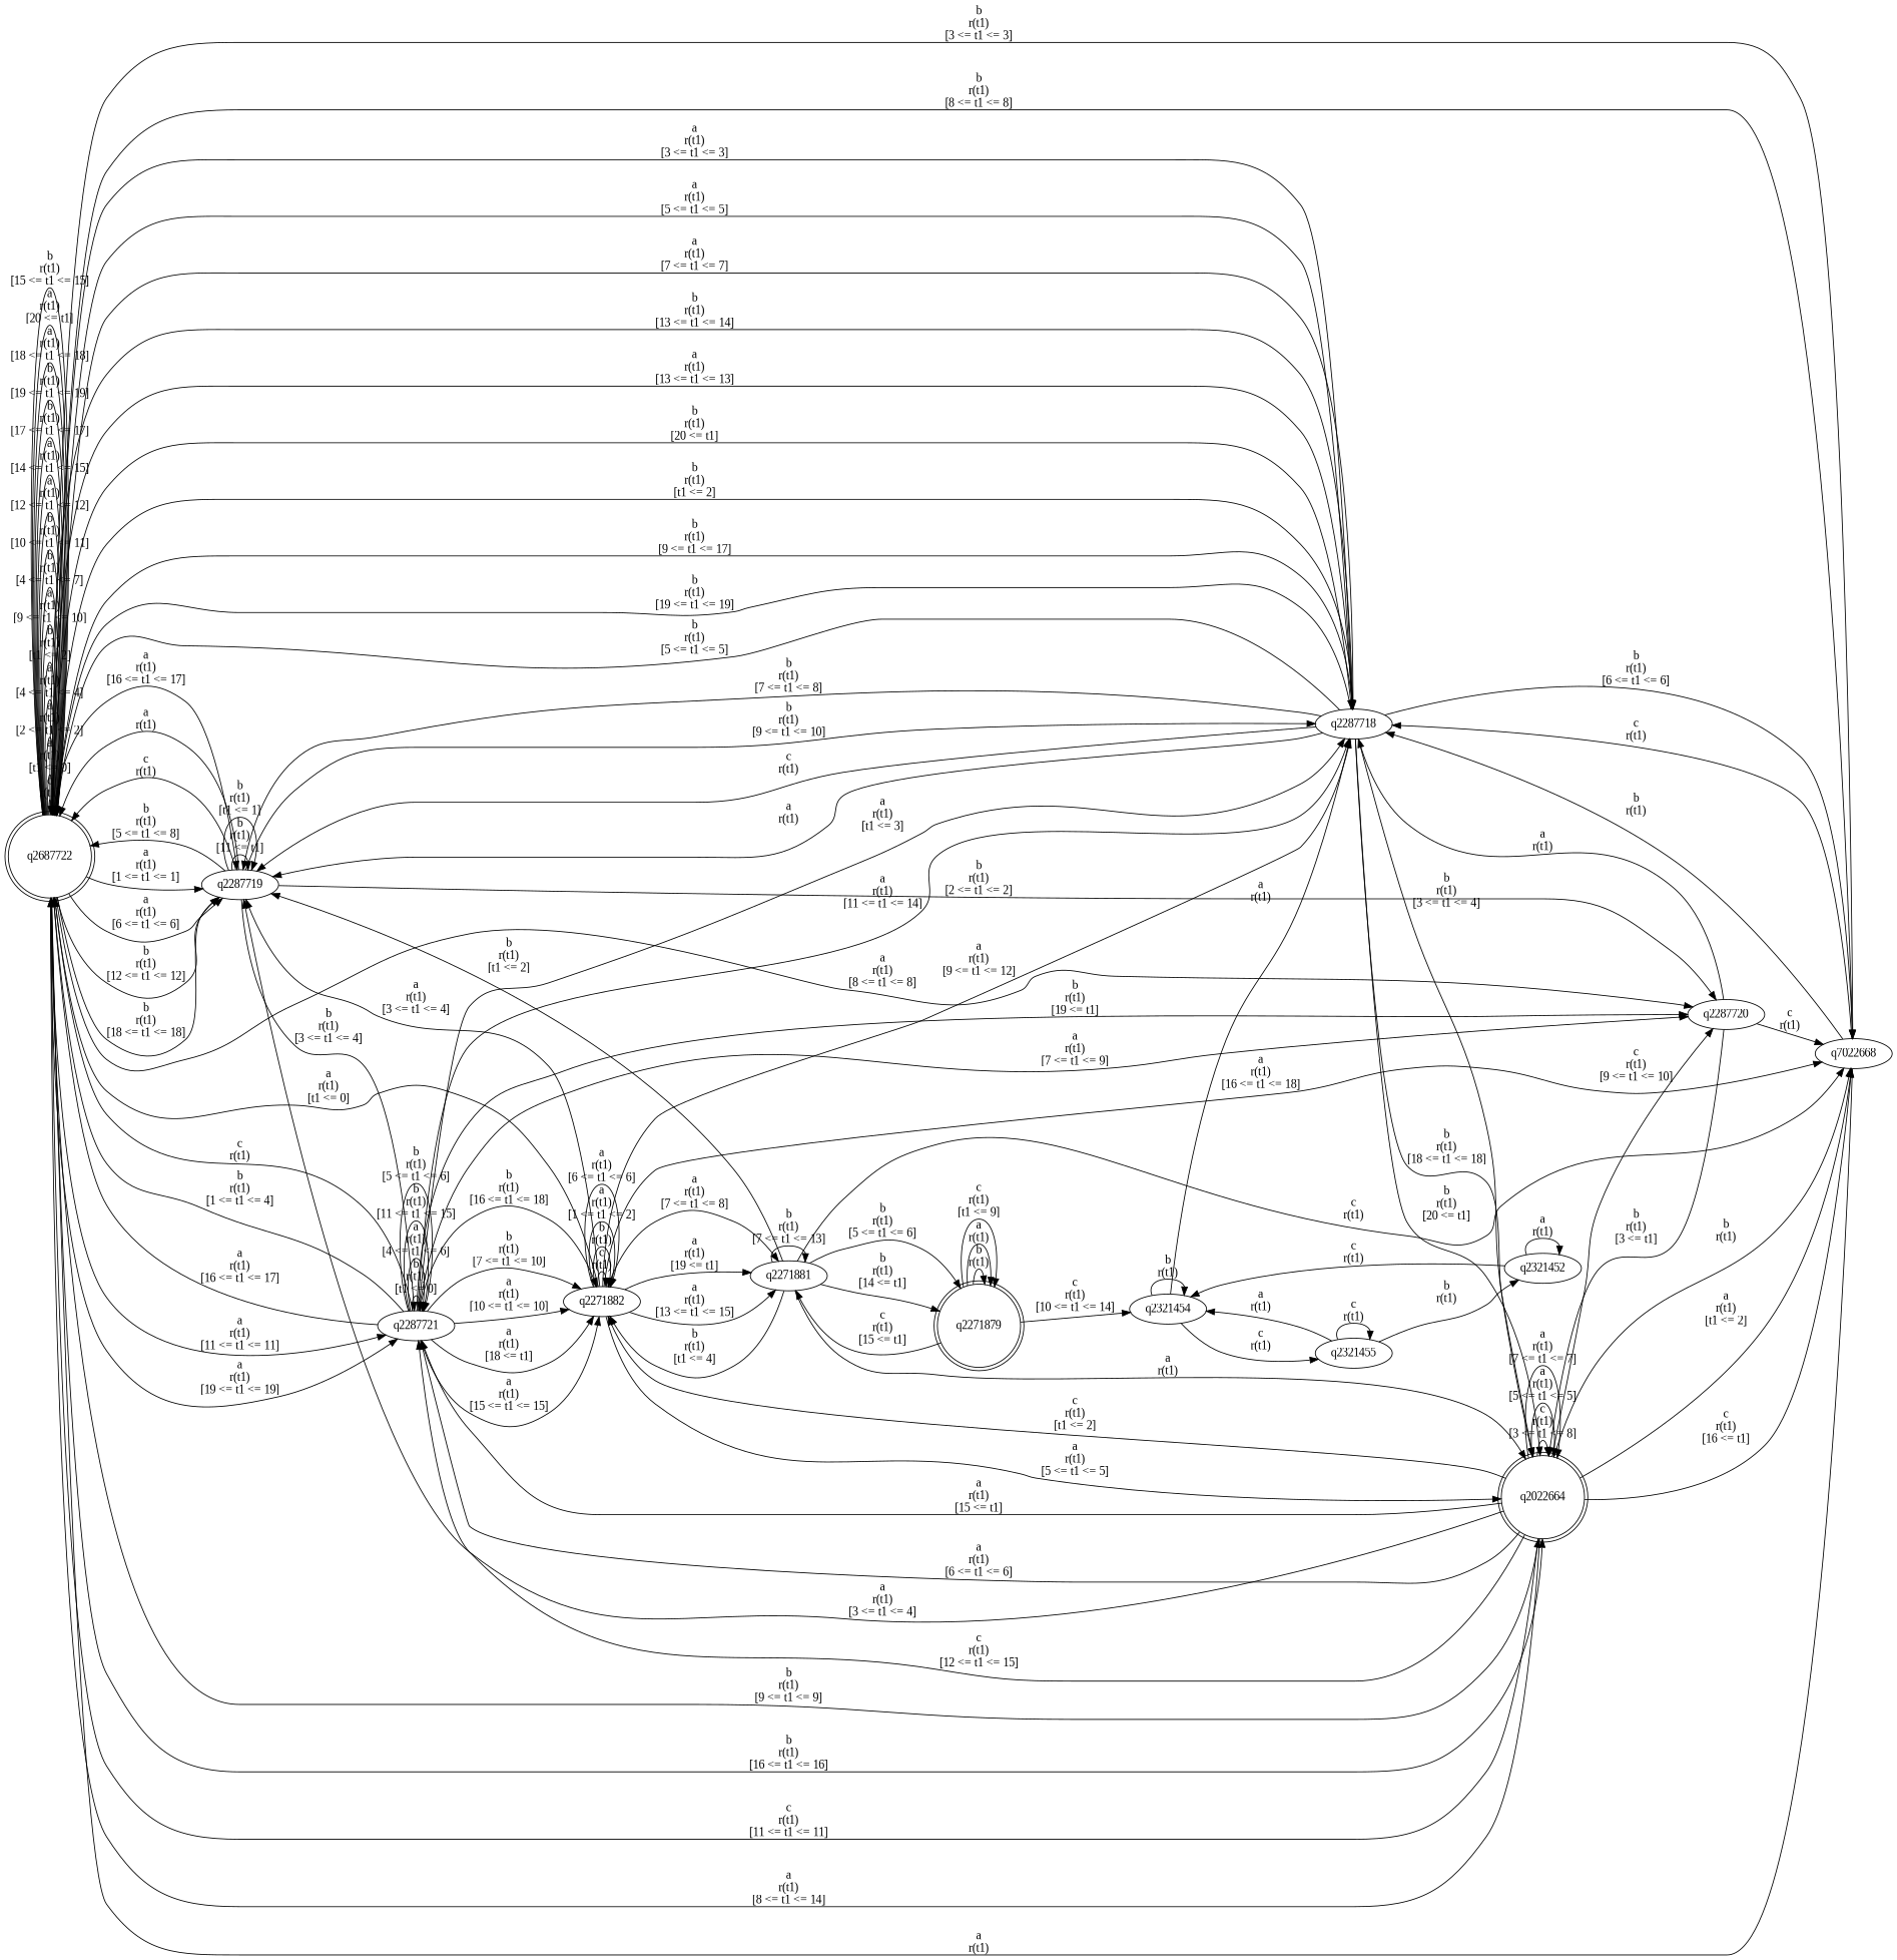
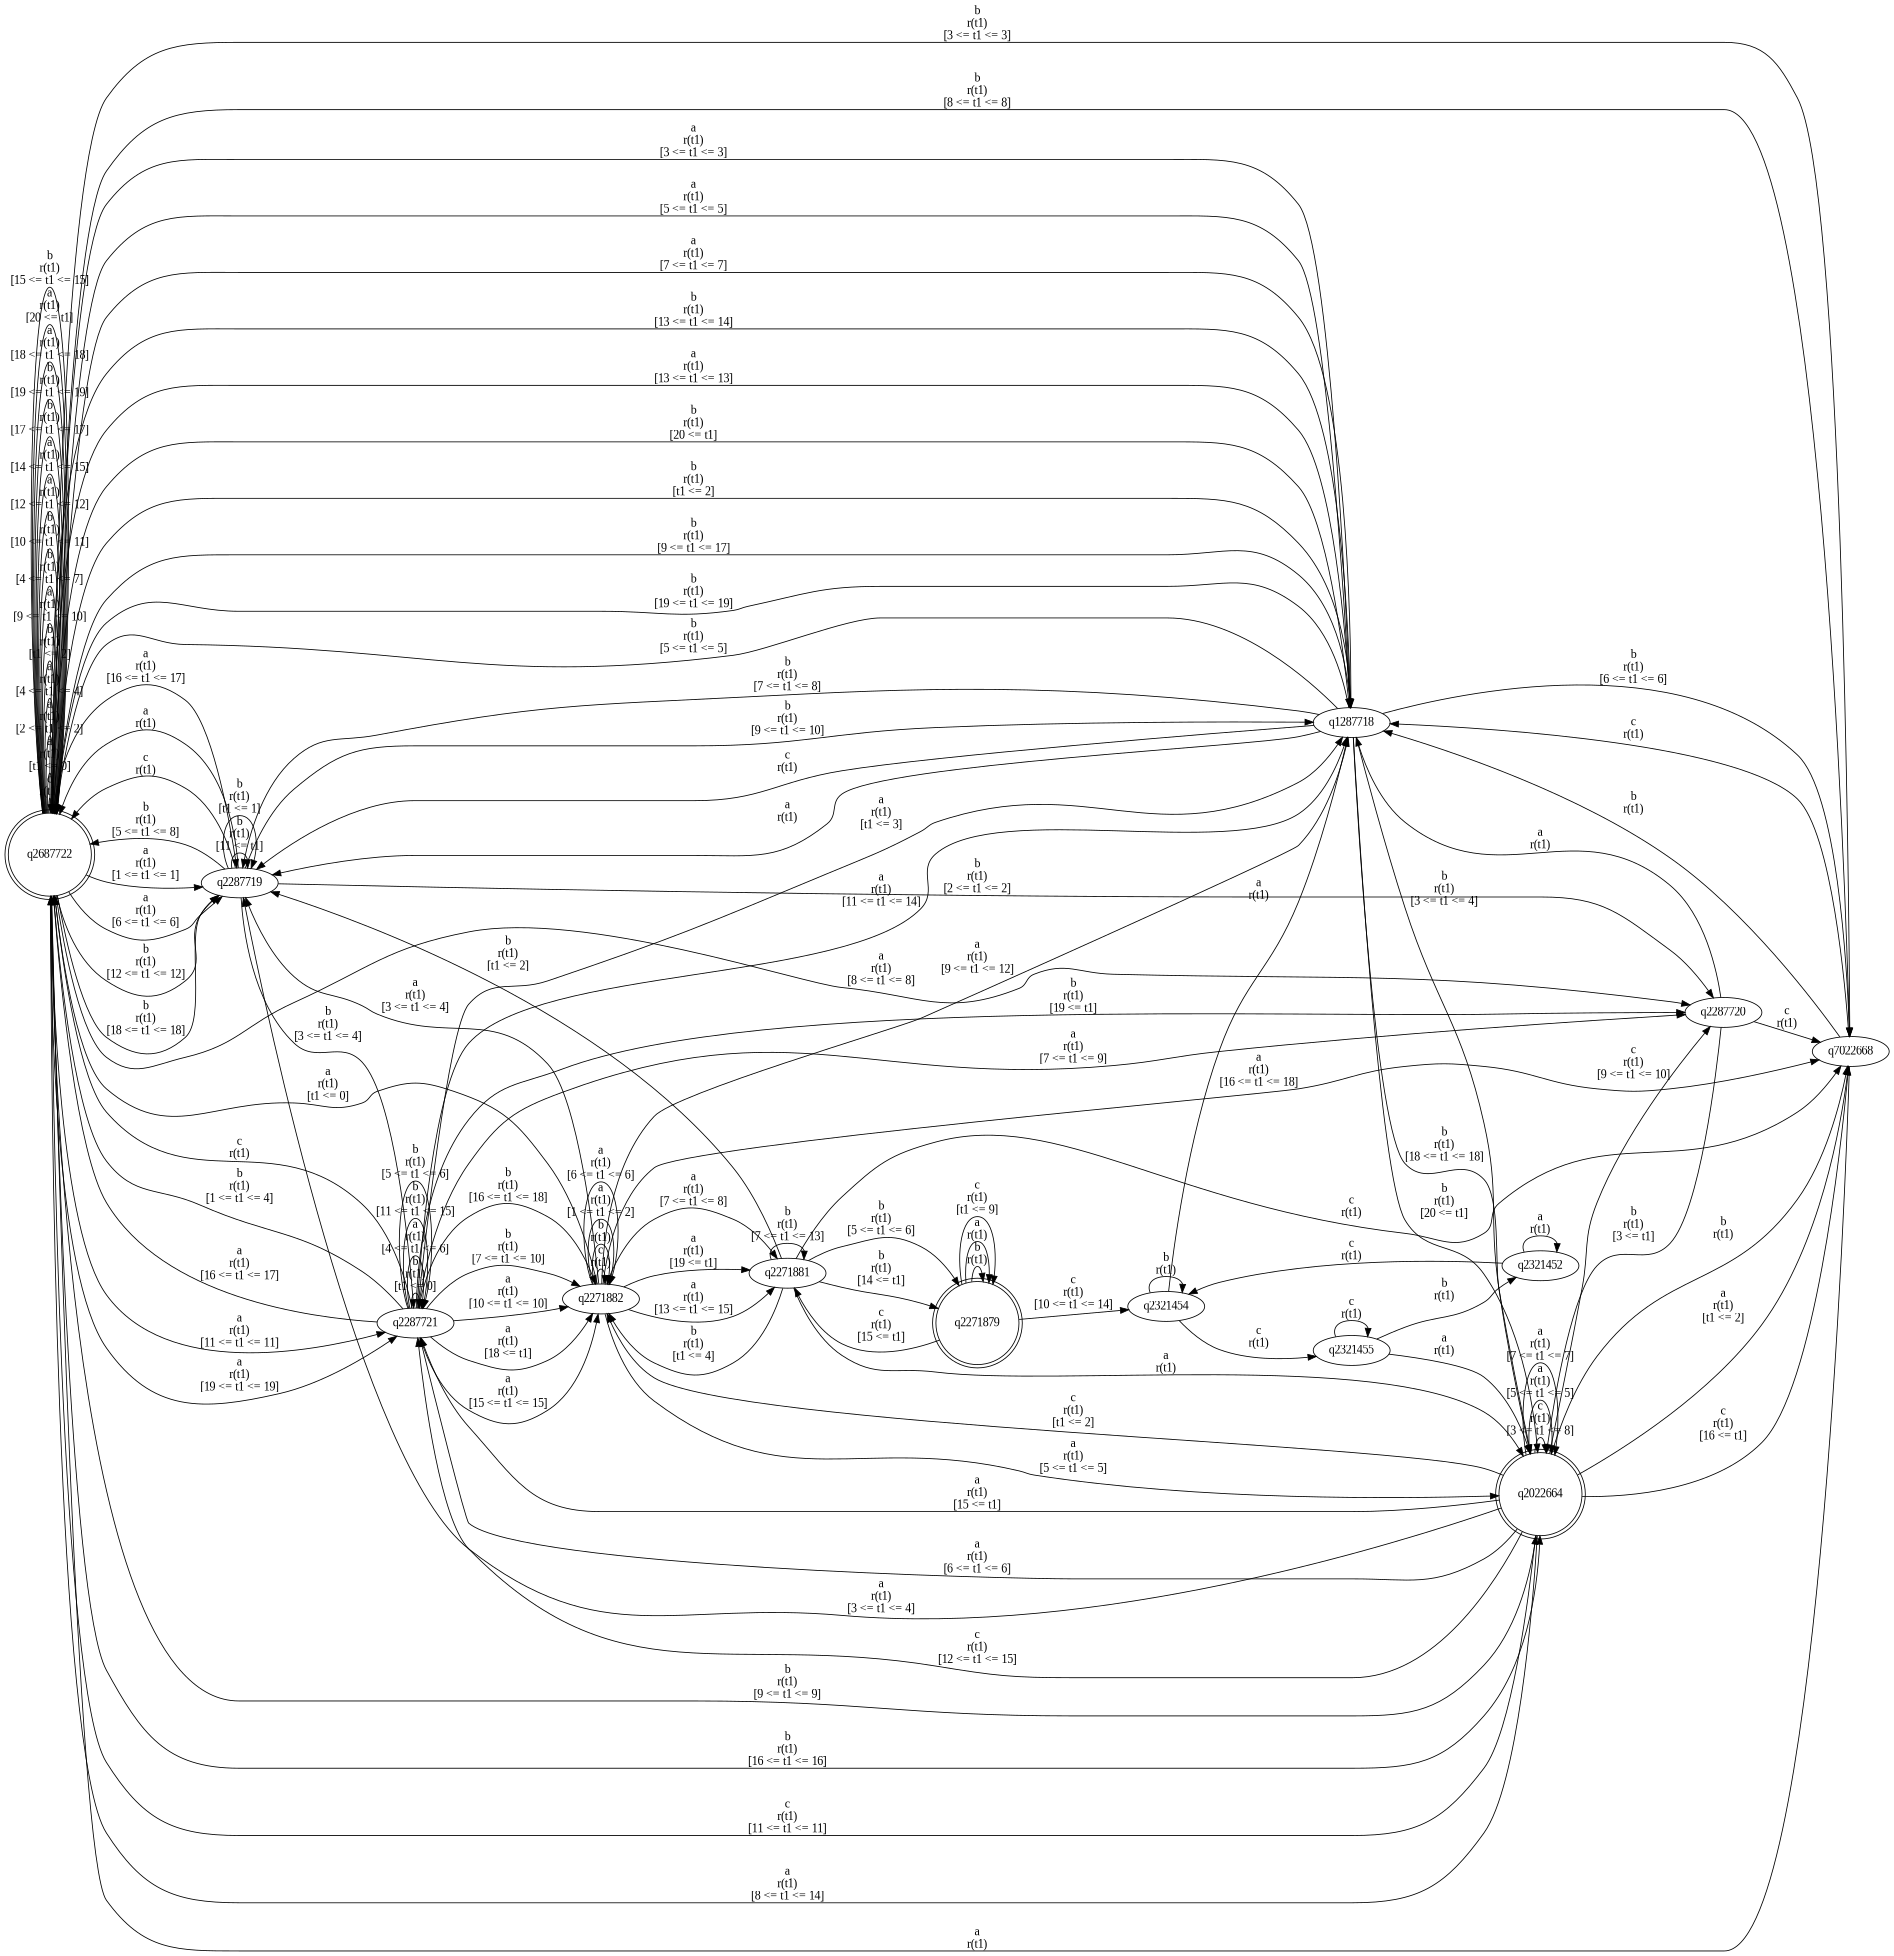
  digraph {
    fontname="Liberation Serif"
    rankdir=LR
    node [fontname="Liberation Serif"]
    edge [fontname="Liberation Serif"]
    n1 [label=q2687722 shape=doublecircle]
    n2 [label=q2287719]
-   n3 [label=q2287718]
+   n3 [label=q1287718]
    n4 [label=q2022664 shape=doublecircle]
    n5 [label=q7022668]
    n6 [label=q2287720]
    n7 [label=q2287721]
    n8 [label=q2271882]
    n9 [label=q2271881]
    n10 [label=q2271879 shape=doublecircle]
    n11 [label=q2321454]
    n12 [label=q2321455]
    n13 [label=q2321452]
    n1 -> n1 [label="c\nr(t1)\n"]
    n1 -> n1 [label="a\nr(t1)\n[t1 <= 0]"]
    n1 -> n1 [label="a\nr(t1)\n[2 <= t1 <= 2]"]
    n1 -> n1 [label="a\nr(t1)\n[4 <= t1 <= 4]"]
    n1 -> n1 [label="b\nr(t1)\n[t1 <= 2]"]
    n1 -> n1 [label="a\nr(t1)\n[9 <= t1 <= 10]"]
    n1 -> n1 [label="b\nr(t1)\n[4 <= t1 <= 7]"]
    n1 -> n1 [label="b\nr(t1)\n[10 <= t1 <= 11]"]
    n1 -> n1 [label="a\nr(t1)\n[12 <= t1 <= 12]"]
    n1 -> n1 [label="a\nr(t1)\n[14 <= t1 <= 15]"]
    n1 -> n1 [label="b\nr(t1)\n[17 <= t1 <= 17]"]
    n1 -> n1 [label="b\nr(t1)\n[19 <= t1 <= 19]"]
    n1 -> n1 [label="a\nr(t1)\n[18 <= t1 <= 18]"]
    n1 -> n1 [label="a\nr(t1)\n[20 <= t1]"]
    n1 -> n1 [label="b\nr(t1)\n[15 <= t1 <= 15]"]
    n1 -> n2 [label="a\nr(t1)\n[1 <= t1 <= 1]"]
    n1 -> n2 [label="a\nr(t1)\n[6 <= t1 <= 6]"]
    n1 -> n2 [label="b\nr(t1)\n[12 <= t1 <= 12]"]
    n1 -> n2 [label="b\nr(t1)\n[18 <= t1 <= 18]"]
    n1 -> n2 [label="a\nr(t1)\n[16 <= t1 <= 17]"]
    n1 -> n3 [label="a\nr(t1)\n[3 <= t1 <= 3]"]
    n1 -> n3 [label="a\nr(t1)\n[5 <= t1 <= 5]"]
    n1 -> n3 [label="a\nr(t1)\n[7 <= t1 <= 7]"]
    n1 -> n3 [label="b\nr(t1)\n[13 <= t1 <= 14]"]
    n1 -> n3 [label="a\nr(t1)\n[13 <= t1 <= 13]"]
    n1 -> n3 [label="b\nr(t1)\n[20 <= t1]"]
    n1 -> n4 [label="b\nr(t1)\n[9 <= t1 <= 9]"]
    n1 -> n4 [label="b\nr(t1)\n[16 <= t1 <= 16]"]
    n1 -> n5 [label="b\nr(t1)\n[3 <= t1 <= 3]"]
    n1 -> n5 [label="b\nr(t1)\n[8 <= t1 <= 8]"]
    n1 -> n6 [label="a\nr(t1)\n[8 <= t1 <= 8]"]
    n1 -> n7 [label="a\nr(t1)\n[11 <= t1 <= 11]"]
    n1 -> n7 [label="a\nr(t1)\n[19 <= t1 <= 19]"]
    n2 -> n1 [label="a\nr(t1)\n"]
    n2 -> n1 [label="c\nr(t1)\n"]
    n2 -> n1 [label="b\nr(t1)\n[5 <= t1 <= 8]"]
    n2 -> n2 [label="b\nr(t1)\n[11 <= t1]"]
    n2 -> n2 [label="b\nr(t1)\n[t1 <= 1]"]
    n2 -> n3 [label="b\nr(t1)\n[9 <= t1 <= 10]"]
    n2 -> n6 [label="b\nr(t1)\n[2 <= t1 <= 2]"]
    n2 -> n7 [label="b\nr(t1)\n[3 <= t1 <= 4]"]
    n3 -> n1 [label="b\nr(t1)\n[t1 <= 2]"]
    n3 -> n1 [label="b\nr(t1)\n[9 <= t1 <= 17]"]
    n3 -> n1 [label="b\nr(t1)\n[19 <= t1 <= 19]"]
    n3 -> n1 [label="b\nr(t1)\n[5 <= t1 <= 5]"]
    n3 -> n2 [label="c\nr(t1)\n"]
    n3 -> n2 [label="a\nr(t1)\n"]
    n3 -> n2 [label="b\nr(t1)\n[7 <= t1 <= 8]"]
    n3 -> n4 [label="b\nr(t1)\n[3 <= t1 <= 4]"]
    n3 -> n4 [label="b\nr(t1)\n[18 <= t1 <= 18]"]
    n3 -> n4 [label="b\nr(t1)\n[20 <= t1]"]
    n3 -> n5 [label="b\nr(t1)\n[6 <= t1 <= 6]"]
    n4 -> n1 [label="c\nr(t1)\n[11 <= t1 <= 11]"]
    n4 -> n1 [label="a\nr(t1)\n[8 <= t1 <= 14]"]
    n4 -> n2 [label="a\nr(t1)\n[3 <= t1 <= 4]"]
    n4 -> n4 [label="c\nr(t1)\n[3 <= t1 <= 8]"]
    n4 -> n4 [label="a\nr(t1)\n[5 <= t1 <= 5]"]
    n4 -> n4 [label="a\nr(t1)\n[7 <= t1 <= 7]"]
    n4 -> n5 [label="b\nr(t1)\n"]
    n4 -> n5 [label="a\nr(t1)\n[t1 <= 2]"]
    n4 -> n5 [label="c\nr(t1)\n[16 <= t1]"]
    n4 -> n6 [label="c\nr(t1)\n[9 <= t1 <= 10]"]
    n4 -> n7 [label="a\nr(t1)\n[6 <= t1 <= 6]"]
    n4 -> n7 [label="c\nr(t1)\n[12 <= t1 <= 15]"]
    n4 -> n7 [label="a\nr(t1)\n[15 <= t1]"]
    n4 -> n8 [label="c\nr(t1)\n[t1 <= 2]"]
    n5 -> n1 [label="a\nr(t1)\n"]
    n5 -> n3 [label="c\nr(t1)\n"]
    n5 -> n3 [label="b\nr(t1)\n"]
    n6 -> n3 [label="a\nr(t1)\n"]
    n6 -> n4 [label="b\nr(t1)\n[3 <= t1]"]
    n6 -> n5 [label="c\nr(t1)\n"]
    n7 -> n1 [label="c\nr(t1)\n"]
    n7 -> n1 [label="b\nr(t1)\n[1 <= t1 <= 4]"]
    n7 -> n1 [label="a\nr(t1)\n[16 <= t1 <= 17]"]
    n7 -> n3 [label="a\nr(t1)\n[t1 <= 3]"]
    n7 -> n3 [label="a\nr(t1)\n[11 <= t1 <= 14]"]
    n7 -> n6 [label="a\nr(t1)\n[7 <= t1 <= 9]"]
    n7 -> n6 [label="b\nr(t1)\n[19 <= t1]"]
    n7 -> n7 [label="b\nr(t1)\n[t1 <= 0]"]
    n7 -> n7 [label="a\nr(t1)\n[4 <= t1 <= 6]"]
    n7 -> n7 [label="b\nr(t1)\n[11 <= t1 <= 15]"]
    n7 -> n7 [label="b\nr(t1)\n[5 <= t1 <= 6]"]
    n7 -> n8 [label="a\nr(t1)\n[10 <= t1 <= 10]"]
    n7 -> n8 [label="a\nr(t1)\n[18 <= t1]"]
    n7 -> n8 [label="a\nr(t1)\n[15 <= t1 <= 15]"]
    n7 -> n8 [label="b\nr(t1)\n[16 <= t1 <= 18]"]
    n7 -> n8 [label="b\nr(t1)\n[7 <= t1 <= 10]"]
    n8 -> n1 [label="a\nr(t1)\n[t1 <= 0]"]
    n8 -> n2 [label="a\nr(t1)\n[3 <= t1 <= 4]"]
    n8 -> n3 [label="a\nr(t1)\n[9 <= t1 <= 12]"]
    n8 -> n4 [label="a\nr(t1)\n[5 <= t1 <= 5]"]
    n8 -> n5 [label="a\nr(t1)\n[16 <= t1 <= 18]"]
    n8 -> n8 [label="c\nr(t1)\n"]
    n8 -> n8 [label="b\nr(t1)\n"]
    n8 -> n8 [label="a\nr(t1)\n[1 <= t1 <= 2]"]
    n8 -> n8 [label="a\nr(t1)\n[6 <= t1 <= 6]"]
    n8 -> n9 [label="a\nr(t1)\n[7 <= t1 <= 8]"]
    n8 -> n9 [label="a\nr(t1)\n[19 <= t1]"]
    n8 -> n9 [label="a\nr(t1)\n[13 <= t1 <= 15]"]
    n9 -> n2 [label="b\nr(t1)\n[t1 <= 2]"]
    n9 -> n4 [label="a\nr(t1)\n"]
    n9 -> n5 [label="c\nr(t1)\n"]
    n9 -> n8 [label="b\nr(t1)\n[t1 <= 4]"]
    n9 -> n9 [label="b\nr(t1)\n[7 <= t1 <= 13]"]
    n9 -> n10 [label="b\nr(t1)\n[5 <= t1 <= 6]"]
    n9 -> n10 [label="b\nr(t1)\n[14 <= t1]"]
    n10 -> n9 [label="c\nr(t1)\n[15 <= t1]"]
    n10 -> n10 [label="b\nr(t1)\n"]
    n10 -> n10 [label="a\nr(t1)\n"]
    n10 -> n10 [label="c\nr(t1)\n[t1 <= 9]"]
    n10 -> n11 [label="c\nr(t1)\n[10 <= t1 <= 14]"]
    n11 -> n3 [label="a\nr(t1)\n"]
    n11 -> n11 [label="b\nr(t1)\n"]
    n11 -> n12 [label="c\nr(t1)\n"]
-   n12 -> n11 [label="a\nr(t1)\n"]
+   n12 -> n4 [label="a\nr(t1)\n"]
    n12 -> n12 [label="c\nr(t1)\n"]
    n12 -> n13 [label="b\nr(t1)\n"]
    n13 -> n11 [label="c\nr(t1)\n"]
    n13 -> n13 [label="a\nr(t1)\n"]
  }
